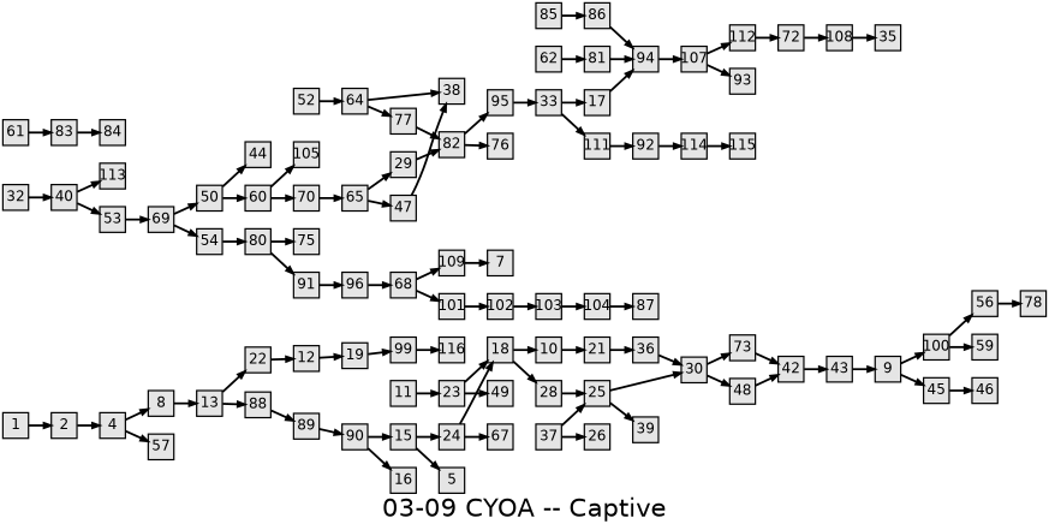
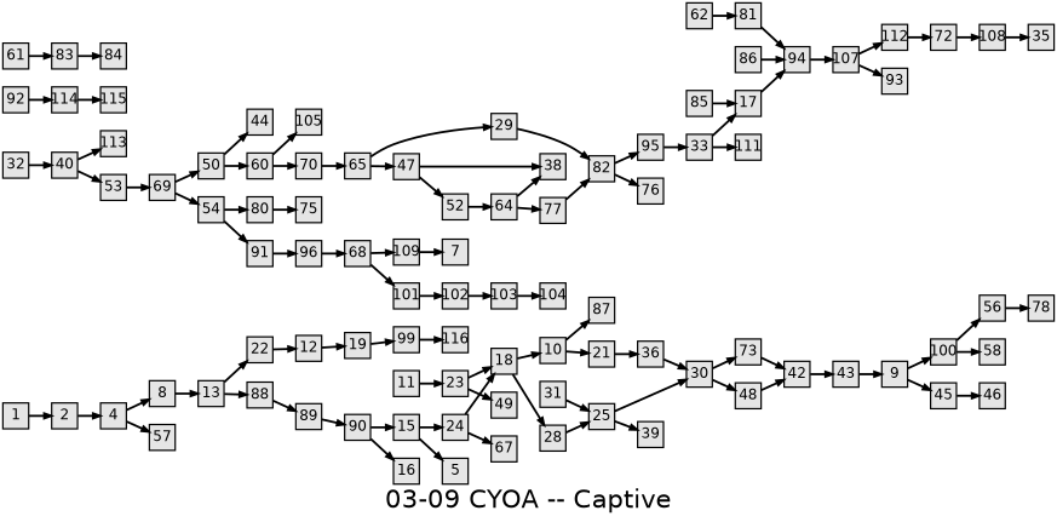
  digraph {
    fontname="DejaVu Sans"
    fontsize=36
    label="03-09 CYOA -- Captive"
    nodesep=0.35
    ordering=out
    rankdir=LR
    ranksep=0.45
    node [fillcolor=grey90 fixedsize=true fontname="DejaVu Sans" fontsize=20 labelfloat=true margin="0,0" penwidth=2 regular=true shape=rect style=filled]
    edge [fontname="DejaVu Sans" fontsize=12 labelfloat=true penwidth=3]
    1
    2
    4
    8
    57
    n6 [label=13]
    22
    88
    12
    89
    9
    100
    45
    56
-   59
+   59 [label=58]
    46
    78
    10
    21
    36
    30
    11
    23
    18
    49
    28
    19
    99
    116
    90
    15
    24
    5
    67
    17
    94
    107
    112
    93
    25
    39
-   37
-   26
+   37 [label=31]
    73
    48
    42
    29
    82
    95
    76
    33
    43
    32
    40
    113
    53
    69
    111
    92
    114
    50
    44
    60
    54
    47
    38
    52
    64
    77
    105
    70
    65
    62
    81
    80
    75
    91
    96
    61
    83
    84
    68
    109
    101
    7
    102
    103
    72
    108
    35
    85
    86
    16
    115
    104
    87
    1 -> 2
    2 -> 4
    4 -> 8
    4 -> 57
    8 -> n6
    n6 -> 22
    n6 -> 88
    22 -> 12
    88 -> 89
    12 -> 19
    89 -> 90
    9 -> 100
    9 -> 45
    100 -> 56
    100 -> 59
    45 -> 46
    56 -> 78
    10 -> 21
    21 -> 36
    36 -> 30
    30 -> 73
    30 -> 48
    11 -> 23
    23 -> 18
    23 -> 49
    18 -> 10
    18 -> 28
    28 -> 25
    19 -> 99
    99 -> 116
    90 -> 15
    90 -> 16
    15 -> 24
    15 -> 5
    24 -> 18
    24 -> 67
    17 -> 94
    94 -> 107
    107 -> 112
    107 -> 93
    112 -> 72
    25 -> 30
    25 -> 39
    37 -> 25
-   37 -> 26
    73 -> 42
    48 -> 42
    42 -> 43
    29 -> 82
    82 -> 95
    82 -> 76
    95 -> 33
    33 -> 17
    33 -> 111
    43 -> 9
    32 -> 40
    40 -> 113
    40 -> 53
    53 -> 69
    69 -> 50
    69 -> 54
-   111 -> 92
    92 -> 114
    114 -> 115
    50 -> 44
    50 -> 60
    60 -> 105
    60 -> 70
    54 -> 80
    47 -> 38
+   47 -> 52
    52 -> 64
    64 -> 38
    64 -> 77
    77 -> 82
    70 -> 65
    65 -> 29
    65 -> 47
    62 -> 81
    81 -> 94
    80 -> 75
-   80 -> 91
+   54 -> 91
    91 -> 96
    96 -> 68
    61 -> 83
    83 -> 84
    68 -> 109
    68 -> 101
    109 -> 7
    101 -> 102
    102 -> 103
    103 -> 104
    72 -> 108
    108 -> 35
-   85 -> 86
+   85 -> 17
    86 -> 94
-   104 -> 87
+   10 -> 87
  }
